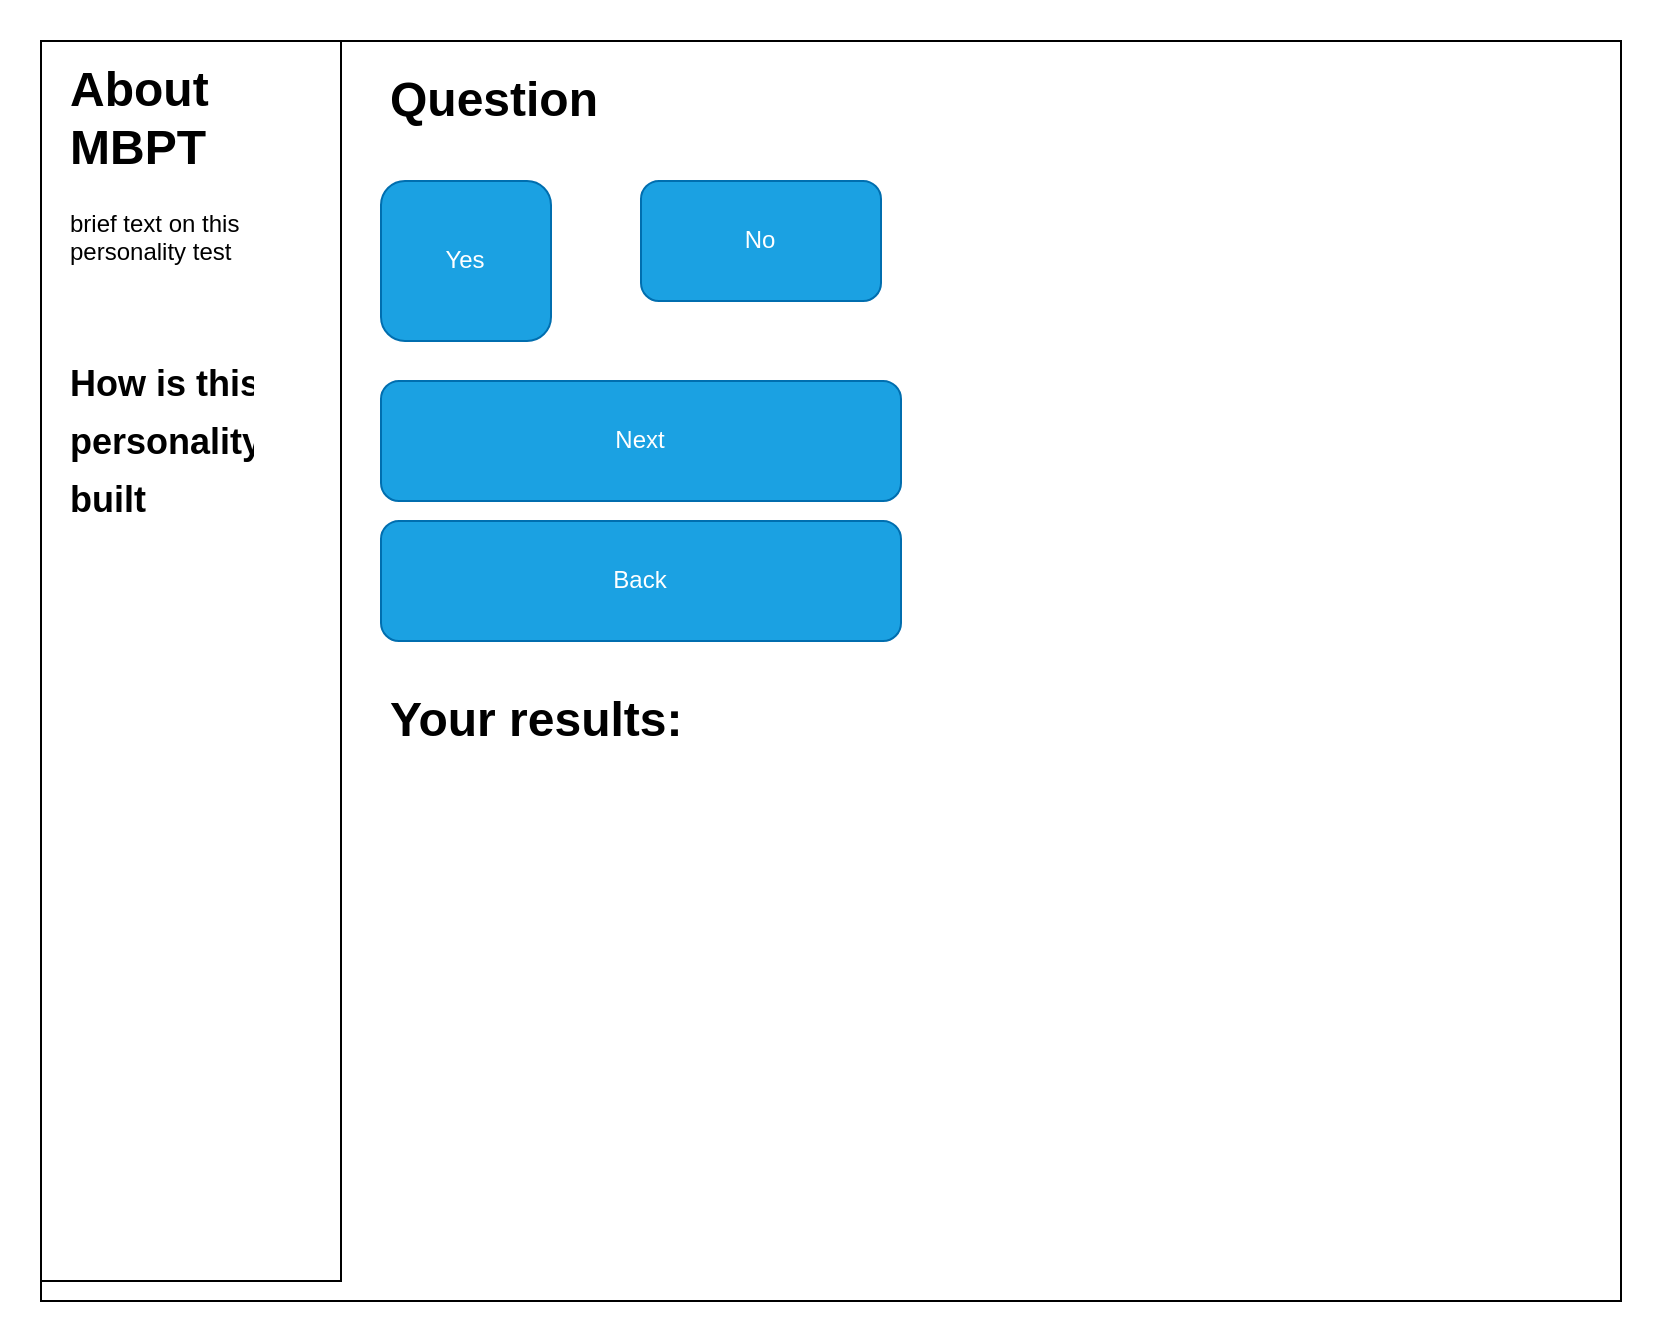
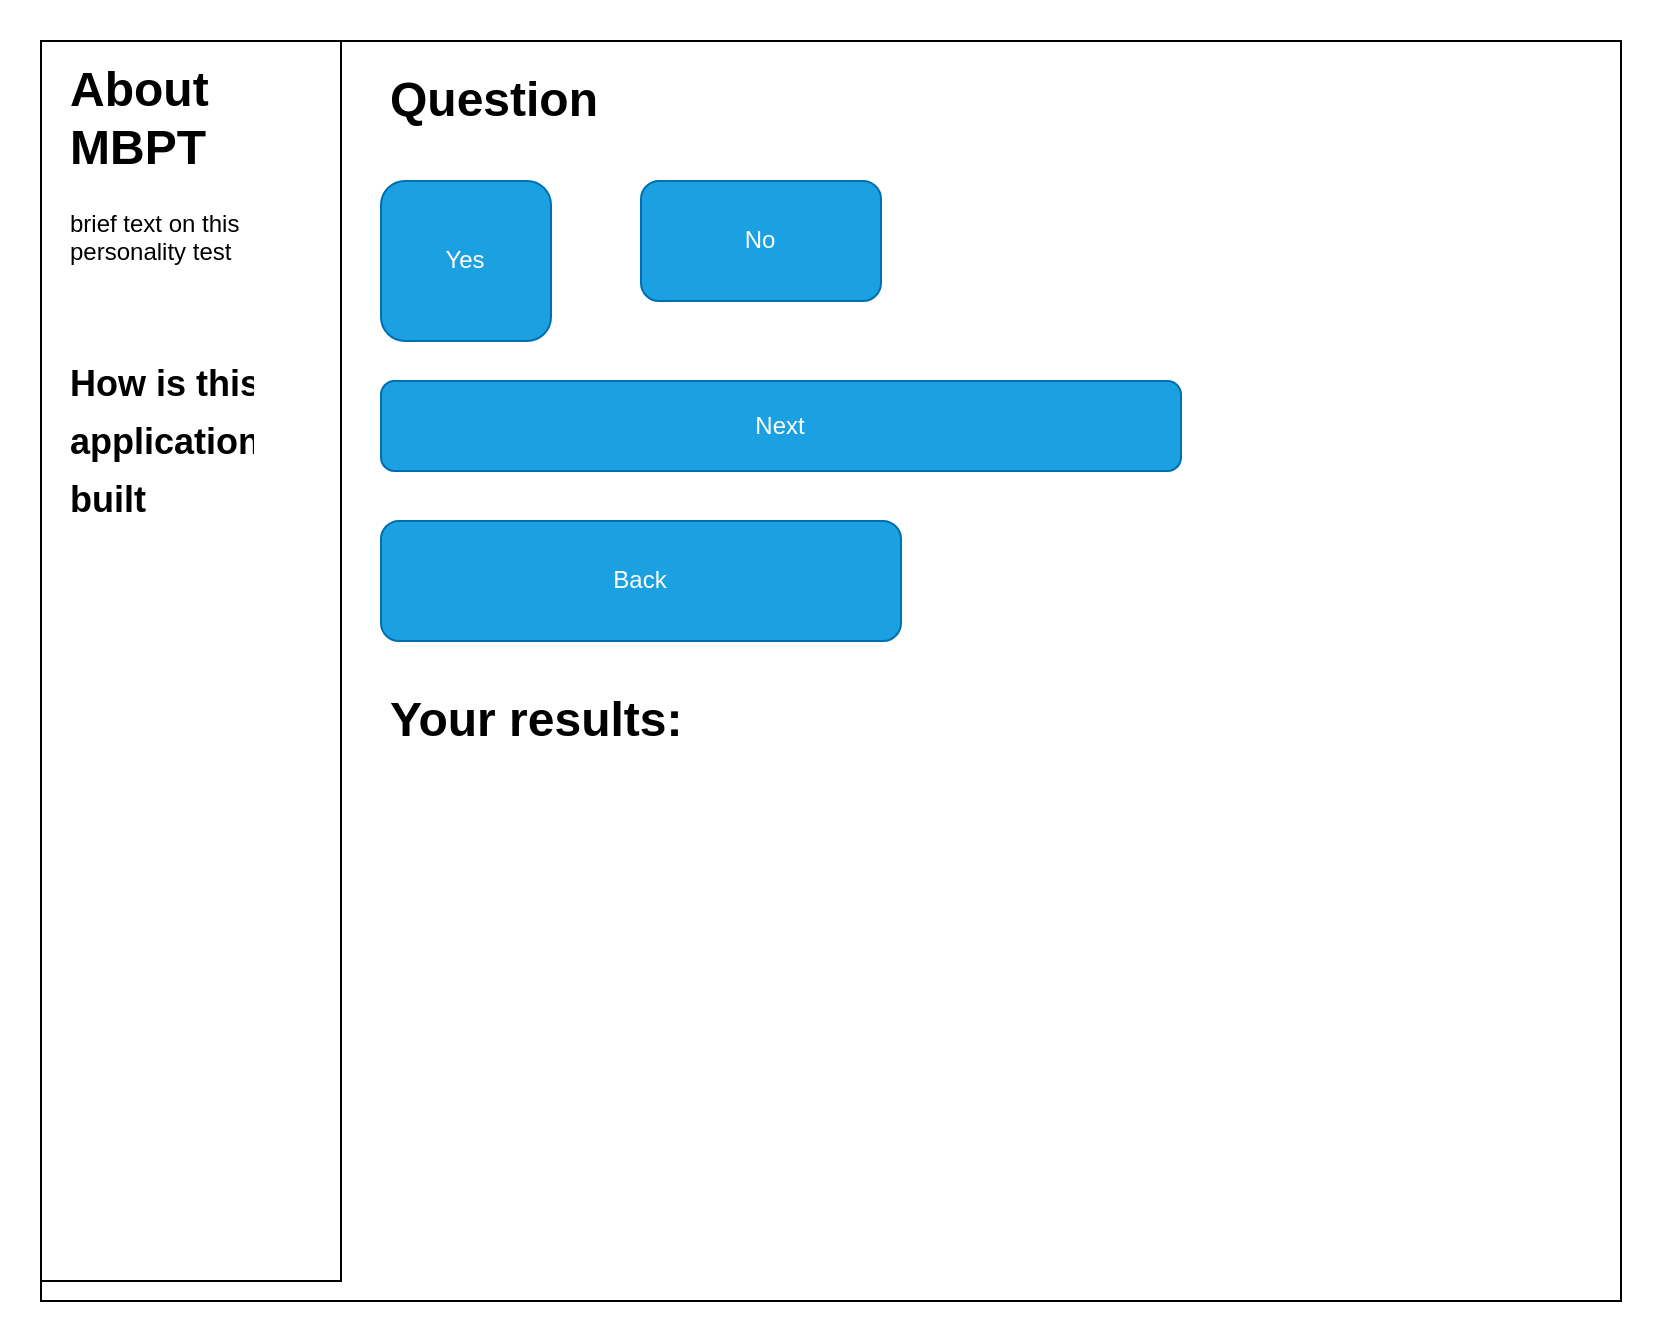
  <mxCell id="0" />
  <mxCell id="1" parent="0" />
  <mxCell id="2" value="" style="rounded=0;whiteSpace=wrap;html=1;fillColor=#FFFFFF;" vertex="1" parent="1"><mxGeometry width="790" height="630" as="geometry" x="20" y="20" /></mxCell>
  <mxCell id="3" value="" style="rounded=0;whiteSpace=wrap;html=1;" vertex="1" parent="1"><mxGeometry width="150" height="620" as="geometry" x="20" y="20" /></mxCell>
  <mxCell id="4" value="&lt;h1&gt;About MBPT&lt;/h1&gt;&lt;p&gt;brief text on this personality test&lt;/p&gt;&lt;p&gt;&lt;br&gt;&lt;/p&gt;&lt;p&gt;&lt;br&gt;&lt;/p&gt;" style="text;html=1;strokeColor=none;fillColor=none;spacing=5;spacingTop=-20;whiteSpace=wrap;overflow=hidden;rounded=0;" vertex="1" parent="1"><mxGeometry x="30" y="25" width="100" height="120" as="geometry" /></mxCell>
- <mxCell id="5" value="&lt;h1&gt;&lt;font style=&quot;font-size: 18px;&quot;&gt;How is this personality built&lt;/font&gt;&lt;/h1&gt;" style="text;html=1;strokeColor=none;fillColor=none;spacing=5;spacingTop=-20;whiteSpace=wrap;overflow=hidden;rounded=0;" vertex="1" parent="1"><mxGeometry x="30" y="170" width="100" height="120" as="geometry" /></mxCell>
+ <mxCell id="5" value="&lt;h1&gt;&lt;font style=&quot;font-size: 18px;&quot;&gt;How is this application built&lt;/font&gt;&lt;/h1&gt;" style="text;html=1;strokeColor=none;fillColor=none;spacing=5;spacingTop=-20;whiteSpace=wrap;overflow=hidden;rounded=0;" vertex="1" parent="1"><mxGeometry x="30" y="170" width="100" height="120" as="geometry" /></mxCell>
  <mxCell id="6" value="&lt;h1&gt;&lt;font color=&quot;#000000&quot;&gt;Question&lt;/font&gt;&lt;/h1&gt;" style="text;html=1;strokeColor=none;fillColor=none;spacing=5;spacingTop=-20;whiteSpace=wrap;overflow=hidden;rounded=0;" vertex="1" parent="1"><mxGeometry x="190" y="30" width="120" height="50" as="geometry" /></mxCell>
  <mxCell id="7" value="Yes" style="rounded=1;whiteSpace=wrap;html=1;fillColor=#1ba1e2;fontColor=#ffffff;strokeColor=#006EAF;" vertex="1" parent="1"><mxGeometry x="190" y="90" width="85" height="80" as="geometry" /></mxCell>
  <mxCell id="8" value="No" style="rounded=1;whiteSpace=wrap;html=1;fillColor=#1ba1e2;fontColor=#ffffff;strokeColor=#006EAF;" vertex="1" parent="1"><mxGeometry x="320" y="90" width="120" height="60" as="geometry" /></mxCell>
  <mxCell id="9" value="Back" style="rounded=1;whiteSpace=wrap;html=1;fillColor=#1ba1e2;fontColor=#ffffff;strokeColor=#006EAF;" vertex="1" parent="1"><mxGeometry x="190" y="260" width="260" height="60" as="geometry" /></mxCell>
- <mxCell id="10" value="Next" style="rounded=1;whiteSpace=wrap;html=1;fillColor=#1ba1e2;fontColor=#ffffff;strokeColor=#006EAF;" vertex="1" parent="1"><mxGeometry x="190" y="190" width="260" height="60" as="geometry" /></mxCell>
+ <mxCell id="10" value="Next" style="rounded=1;whiteSpace=wrap;html=1;fillColor=#1ba1e2;fontColor=#ffffff;strokeColor=#006EAF;" vertex="1" parent="1"><mxGeometry x="190" y="190" width="400" height="45" as="geometry" /></mxCell>
  <mxCell id="11" value="&lt;h1&gt;&lt;font color=&quot;#000000&quot;&gt;Your results:&amp;nbsp;&lt;/font&gt;&lt;/h1&gt;" style="text;html=1;strokeColor=none;fillColor=none;spacing=5;spacingTop=-20;whiteSpace=wrap;overflow=hidden;rounded=0;" vertex="1" parent="1"><mxGeometry x="190" y="340" width="330" height="50" as="geometry" /></mxCell>
